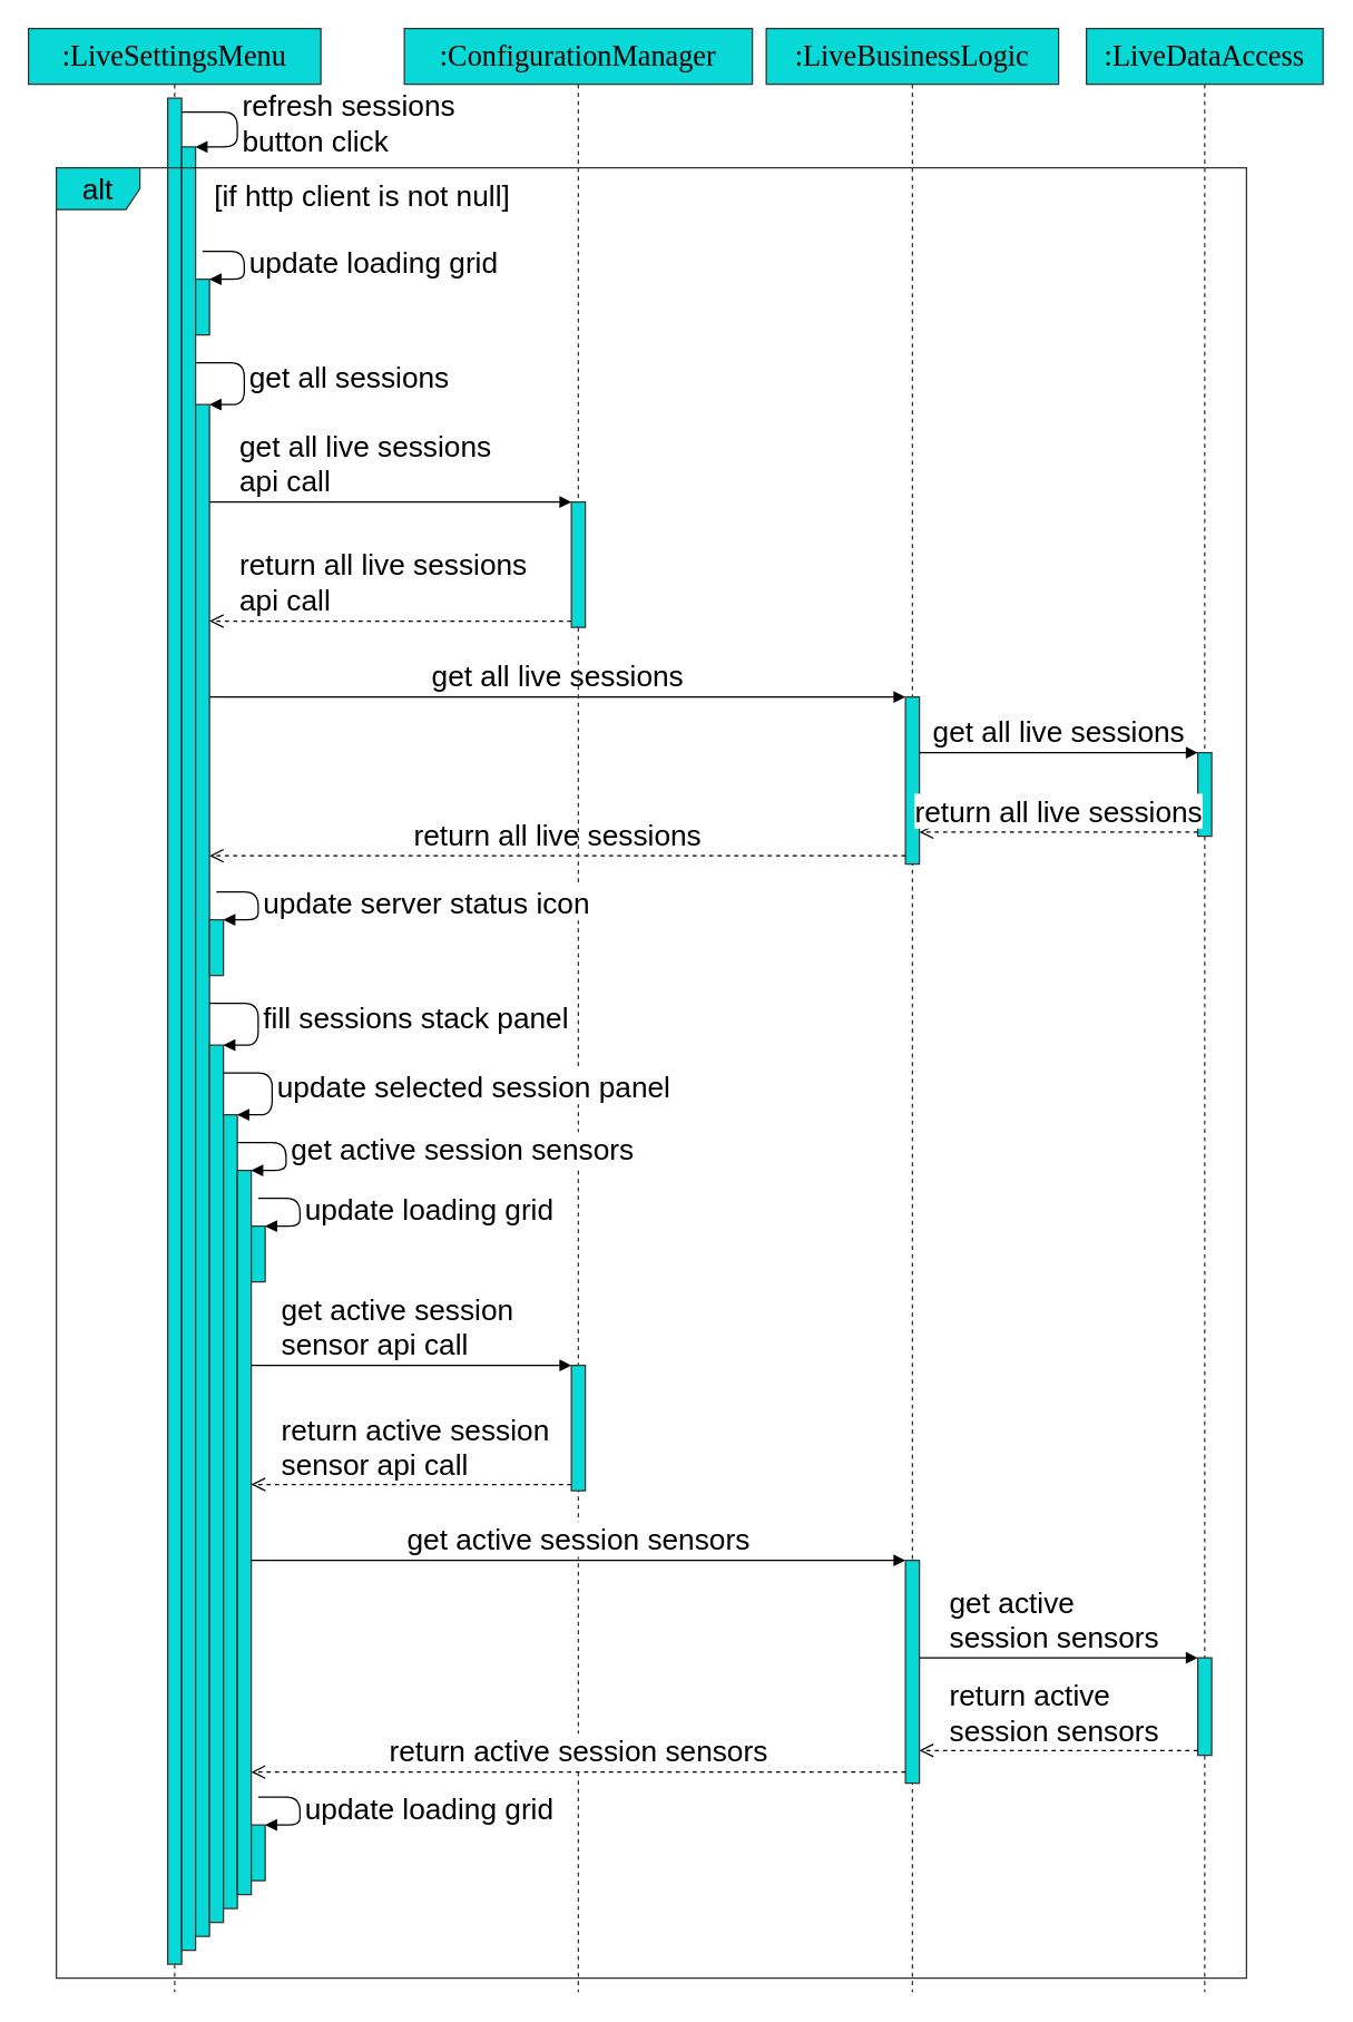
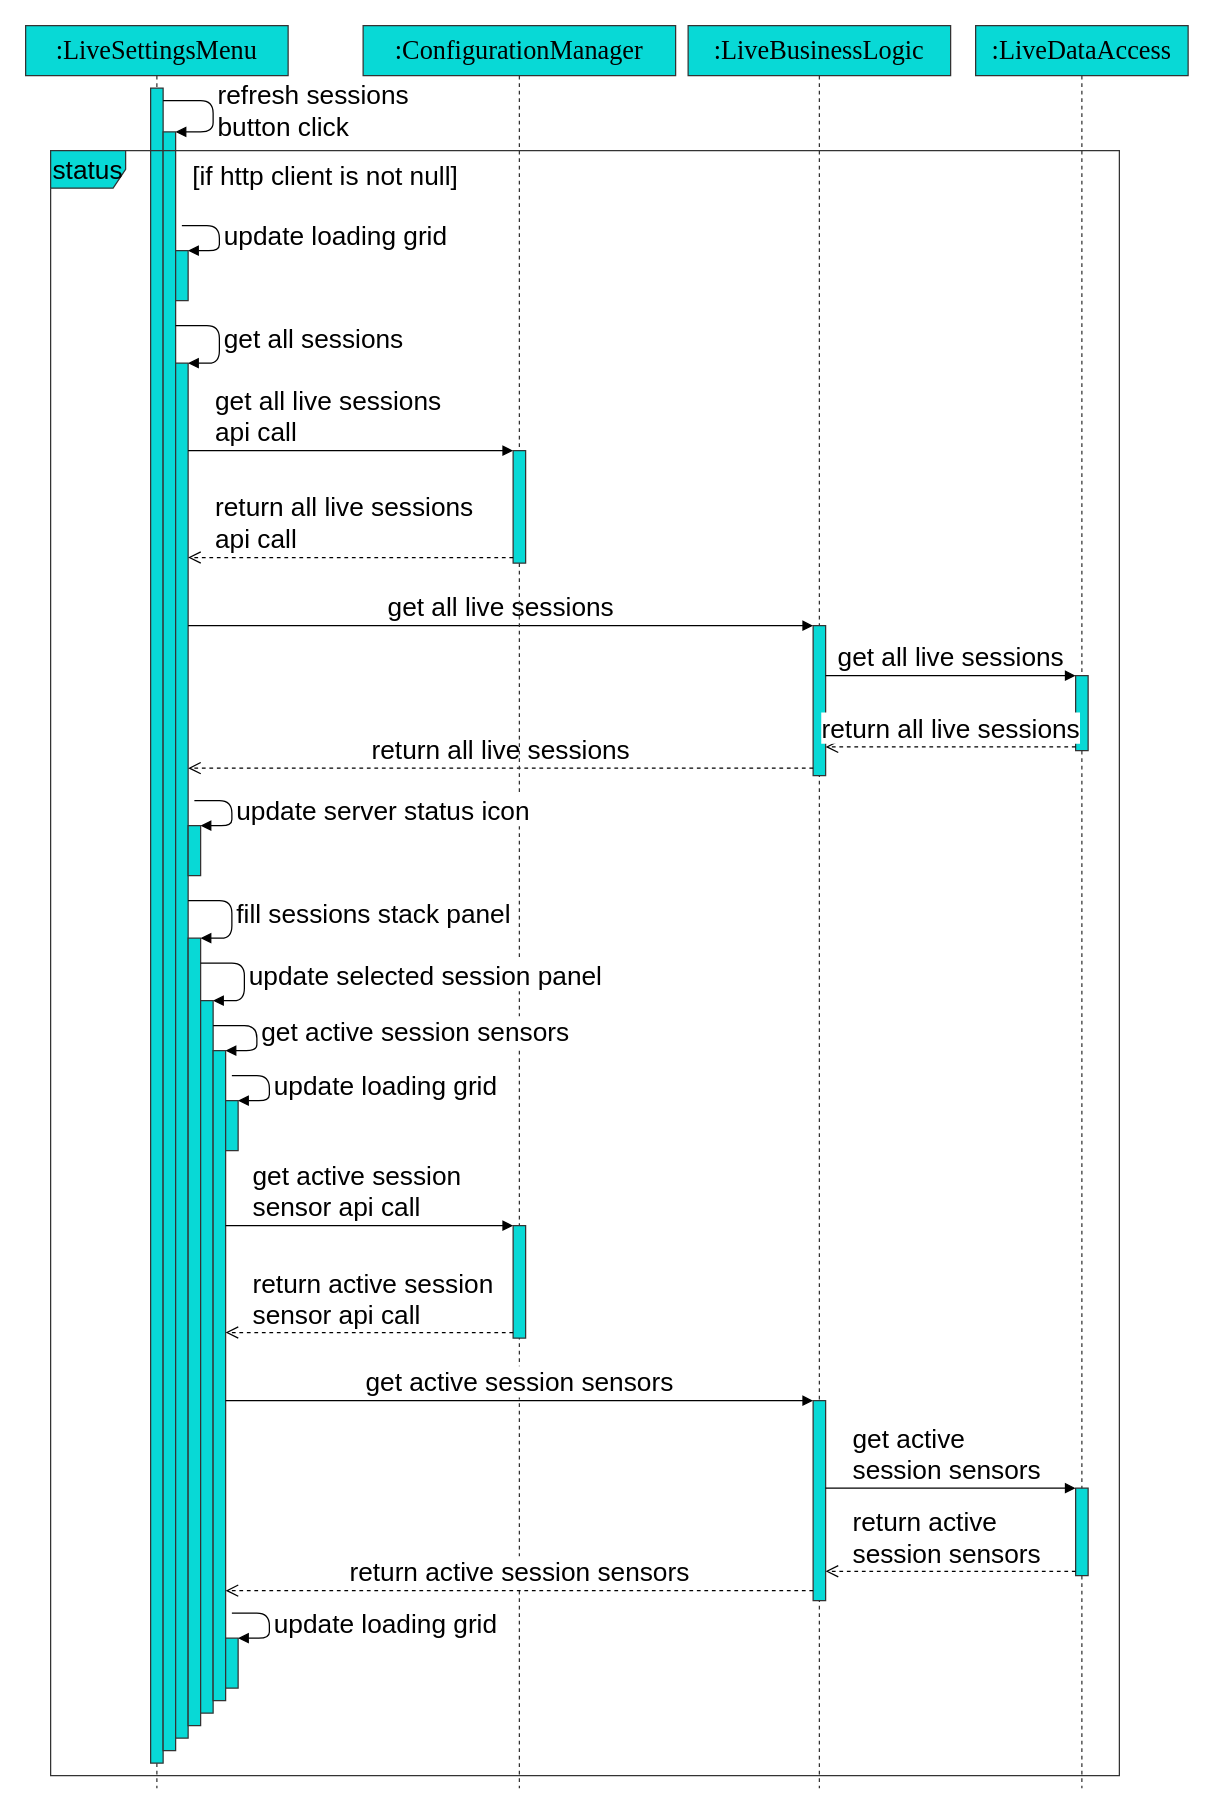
  <mxCell id="0" />
  <mxCell id="1" parent="0" />
  <mxCell id="2" value=":LiveSettingsMenu" style="shape=umlLifeline;perimeter=lifelinePerimeter;whiteSpace=wrap;html=1;container=1;collapsible=0;recursiveResize=0;outlineConnect=0;shadow=0;comic=0;labelBackgroundColor=none;strokeWidth=1;fontFamily=Verdana;fontSize=21;align=center;fillColor=#08D9D6;strokeColor=#333333;" parent="1" vertex="1"><mxGeometry x="20" y="20" width="210" height="1410" as="geometry" /></mxCell>
  <mxCell id="3" value="" style="html=1;points=[];perimeter=orthogonalPerimeter;shadow=0;comic=0;labelBackgroundColor=none;strokeWidth=1;fontFamily=Verdana;fontSize=21;align=center;fillColor=#08D9D6;strokeColor=#333333;" parent="2" vertex="1"><mxGeometry x="100" y="50" width="10" height="1340" as="geometry" /></mxCell>
  <mxCell id="4" value="" style="html=1;points=[];perimeter=orthogonalPerimeter;strokeColor=#333333;fillColor=#08D9D6;fontSize=21;" parent="1" vertex="1"><mxGeometry x="130" y="105" width="10" height="1295" as="geometry" /></mxCell>
  <mxCell id="5" value="refresh sessions&lt;br&gt;button click" style="edgeStyle=orthogonalEdgeStyle;html=1;align=left;spacingLeft=2;endArrow=block;entryX=1;entryY=0;fontSize=21;" parent="1" target="4" edge="1" source="3"><mxGeometry relative="1" as="geometry"><mxPoint x="140" y="80" as="sourcePoint" /><Array as="points"><mxPoint x="170" y="80" /><mxPoint x="170" y="105" /></Array></mxGeometry></mxCell>
  <mxCell id="6" value="" style="html=1;points=[];perimeter=orthogonalPerimeter;strokeColor=#333333;fillColor=#08D9D6;fontSize=21;" parent="1" vertex="1"><mxGeometry x="140" y="200" width="10" height="40" as="geometry" /></mxCell>
  <mxCell id="7" value="update loading grid" style="edgeStyle=orthogonalEdgeStyle;html=1;align=left;spacingLeft=2;endArrow=block;entryX=1;entryY=0;fontSize=21;" parent="1" target="6" edge="1"><mxGeometry relative="1" as="geometry"><mxPoint x="145" y="180" as="sourcePoint" /><Array as="points"><mxPoint x="175" y="180" /></Array></mxGeometry></mxCell>
  <mxCell id="8" value="" style="html=1;points=[];perimeter=orthogonalPerimeter;strokeColor=#333333;fillColor=#08D9D6;fontSize=21;" parent="1" vertex="1"><mxGeometry x="140" y="290" width="10" height="1100" as="geometry" /></mxCell>
  <mxCell id="9" value="get all sessions" style="edgeStyle=orthogonalEdgeStyle;html=1;align=left;spacingLeft=2;endArrow=block;entryX=1;entryY=0;fontSize=21;" parent="1" target="8" edge="1" source="4"><mxGeometry relative="1" as="geometry"><mxPoint x="145" y="270" as="sourcePoint" /><Array as="points"><mxPoint x="175" y="260" /><mxPoint x="175" y="290" /></Array></mxGeometry></mxCell>
  <mxCell id="10" value=":LiveBusinessLogic" style="shape=umlLifeline;perimeter=lifelinePerimeter;whiteSpace=wrap;html=1;container=1;collapsible=0;recursiveResize=0;outlineConnect=0;shadow=0;comic=0;labelBackgroundColor=none;strokeWidth=1;fontFamily=Verdana;fontSize=21;align=center;fillColor=#08D9D6;strokeColor=#333333;" parent="1" vertex="1"><mxGeometry x="550" y="20" width="210" height="1410" as="geometry" /></mxCell>
  <mxCell id="11" value="" style="html=1;points=[];perimeter=orthogonalPerimeter;strokeColor=#333333;fillColor=#08D9D6;fontSize=21;" parent="10" vertex="1"><mxGeometry x="100" y="480" width="10" height="120" as="geometry" /></mxCell>
  <mxCell id="12" value="" style="html=1;points=[];perimeter=orthogonalPerimeter;strokeColor=#333333;fillColor=#08D9D6;fontSize=21;" parent="10" vertex="1"><mxGeometry x="100" y="1100" width="10" height="160" as="geometry" /></mxCell>
  <mxCell id="13" value="get all live sessions" style="html=1;verticalAlign=bottom;endArrow=block;entryX=0;entryY=0;fontSize=21;" parent="1" source="8" target="11" edge="1"><mxGeometry relative="1" as="geometry"><mxPoint x="340" y="325" as="sourcePoint" /></mxGeometry></mxCell>
  <mxCell id="14" value="return all live sessions" style="html=1;verticalAlign=bottom;endArrow=open;dashed=1;endSize=8;exitX=0;exitY=0.95;fontSize=21;" parent="1" source="11" target="8" edge="1"><mxGeometry relative="1" as="geometry"><mxPoint x="340" y="401" as="targetPoint" /></mxGeometry></mxCell>
  <mxCell id="15" value=":ConfigurationManager" style="shape=umlLifeline;perimeter=lifelinePerimeter;whiteSpace=wrap;html=1;container=1;collapsible=0;recursiveResize=0;outlineConnect=0;shadow=0;comic=0;labelBackgroundColor=none;strokeWidth=1;fontFamily=Verdana;fontSize=21;align=center;fillColor=#08D9D6;strokeColor=#333333;" parent="1" vertex="1"><mxGeometry x="290" y="20" width="250" height="1410" as="geometry" /></mxCell>
  <mxCell id="16" value="" style="html=1;points=[];perimeter=orthogonalPerimeter;strokeColor=#333333;fillColor=#08D9D6;fontSize=21;" parent="15" vertex="1"><mxGeometry x="120" y="340" width="10" height="90" as="geometry" /></mxCell>
  <mxCell id="17" value="" style="html=1;points=[];perimeter=orthogonalPerimeter;strokeColor=#333333;fillColor=#08D9D6;fontSize=21;" parent="15" vertex="1"><mxGeometry x="120" y="960" width="10" height="90" as="geometry" /></mxCell>
  <mxCell id="18" value="get all live sessions&lt;br&gt;api call" style="html=1;verticalAlign=bottom;endArrow=block;entryX=0;entryY=0;fontSize=21;align=left;" parent="1" source="8" target="16" edge="1"><mxGeometry x="-0.846" relative="1" as="geometry"><mxPoint x="800" y="320" as="sourcePoint" /><mxPoint as="offset" /></mxGeometry></mxCell>
  <mxCell id="19" value="return&amp;nbsp;all live sessions&lt;br&gt;api call" style="html=1;verticalAlign=bottom;endArrow=open;dashed=1;endSize=8;exitX=0;exitY=0.95;fontSize=21;align=left;" parent="1" source="16" target="8" edge="1"><mxGeometry x="0.846" relative="1" as="geometry"><mxPoint x="800" y="396" as="targetPoint" /><mxPoint as="offset" /></mxGeometry></mxCell>
  <mxCell id="20" value=":LiveDataAccess" style="shape=umlLifeline;perimeter=lifelinePerimeter;whiteSpace=wrap;html=1;container=1;collapsible=0;recursiveResize=0;outlineConnect=0;shadow=0;comic=0;labelBackgroundColor=none;strokeWidth=1;fontFamily=Verdana;fontSize=21;align=center;fillColor=#08D9D6;strokeColor=#333333;" parent="1" vertex="1"><mxGeometry x="780" y="20" width="170" height="1410" as="geometry" /></mxCell>
  <mxCell id="21" value="" style="html=1;points=[];perimeter=orthogonalPerimeter;strokeColor=#333333;fillColor=#08D9D6;fontSize=21;" parent="20" vertex="1"><mxGeometry x="80" y="520" width="10" height="60" as="geometry" /></mxCell>
  <mxCell id="22" value="" style="html=1;points=[];perimeter=orthogonalPerimeter;strokeColor=#333333;fillColor=#08D9D6;fontSize=21;" parent="20" vertex="1"><mxGeometry x="80" y="1170" width="10" height="70" as="geometry" /></mxCell>
  <mxCell id="23" value="return all live sessions" style="html=1;verticalAlign=bottom;endArrow=open;dashed=1;endSize=8;exitX=0;exitY=0.95;fontSize=21;" parent="1" source="21" target="11" edge="1"><mxGeometry relative="1" as="geometry"><mxPoint x="360" y="655.25" as="targetPoint" /></mxGeometry></mxCell>
  <mxCell id="24" value="" style="html=1;points=[];perimeter=orthogonalPerimeter;strokeColor=#333333;fillColor=#08D9D6;fontSize=21;" parent="1" vertex="1"><mxGeometry x="150" y="660" width="10" height="40" as="geometry" /></mxCell>
  <mxCell id="25" value="update server status icon" style="edgeStyle=orthogonalEdgeStyle;html=1;align=left;spacingLeft=2;endArrow=block;entryX=1;entryY=0;fontSize=21;" parent="1" target="24" edge="1"><mxGeometry relative="1" as="geometry"><mxPoint x="155" y="640" as="sourcePoint" /><Array as="points"><mxPoint x="185" y="640" /></Array></mxGeometry></mxCell>
  <mxCell id="26" value="" style="html=1;points=[];perimeter=orthogonalPerimeter;strokeColor=#333333;fillColor=#08D9D6;fontSize=21;" parent="1" vertex="1"><mxGeometry x="150" y="750" width="10" height="630" as="geometry" /></mxCell>
  <mxCell id="27" value="fill sessions stack panel" style="edgeStyle=orthogonalEdgeStyle;html=1;align=left;spacingLeft=2;endArrow=block;entryX=1;entryY=0;fontSize=21;" parent="1" target="26" edge="1" source="8"><mxGeometry relative="1" as="geometry"><mxPoint x="150" y="660" as="sourcePoint" /><Array as="points"><mxPoint x="185" y="720" /><mxPoint x="185" y="750" /></Array></mxGeometry></mxCell>
  <mxCell id="28" value="" style="html=1;points=[];perimeter=orthogonalPerimeter;strokeColor=#333333;fillColor=#08D9D6;fontSize=21;" parent="1" vertex="1"><mxGeometry x="160" y="800" width="10" height="570" as="geometry" /></mxCell>
  <mxCell id="29" value="update selected session panel" style="edgeStyle=orthogonalEdgeStyle;html=1;align=left;spacingLeft=2;endArrow=block;entryX=1;entryY=0;fontSize=21;" parent="1" target="28" edge="1" source="26"><mxGeometry relative="1" as="geometry"><mxPoint x="165" y="710" as="sourcePoint" /><Array as="points"><mxPoint x="195" y="770" /><mxPoint x="195" y="800" /></Array></mxGeometry></mxCell>
  <mxCell id="30" value="" style="html=1;points=[];perimeter=orthogonalPerimeter;strokeColor=#333333;fillColor=#08D9D6;fontSize=21;" parent="1" vertex="1"><mxGeometry x="170" y="840" width="10" height="520" as="geometry" /></mxCell>
  <mxCell id="31" value="get active session sensors" style="edgeStyle=orthogonalEdgeStyle;html=1;align=left;spacingLeft=2;endArrow=block;entryX=1;entryY=0;fontSize=21;" parent="1" target="30" edge="1" source="28"><mxGeometry relative="1" as="geometry"><mxPoint x="175" y="760" as="sourcePoint" /><Array as="points"><mxPoint x="205" y="820" /><mxPoint x="205" y="840" /></Array></mxGeometry></mxCell>
  <mxCell id="32" value="" style="html=1;points=[];perimeter=orthogonalPerimeter;strokeColor=#333333;fillColor=#08D9D6;fontSize=21;" parent="1" vertex="1"><mxGeometry x="180" y="880" width="10" height="40" as="geometry" /></mxCell>
  <mxCell id="33" value="update loading grid" style="edgeStyle=orthogonalEdgeStyle;html=1;align=left;spacingLeft=2;endArrow=block;entryX=1;entryY=0;fontSize=21;" parent="1" target="32" edge="1"><mxGeometry relative="1" as="geometry"><mxPoint x="185" y="860" as="sourcePoint" /><Array as="points"><mxPoint x="215" y="860" /></Array></mxGeometry></mxCell>
  <mxCell id="34" value="get active session&lt;br&gt;sensor api call" style="html=1;verticalAlign=bottom;endArrow=block;entryX=0;entryY=0;fontSize=21;align=left;" parent="1" source="30" target="17" edge="1"><mxGeometry x="-0.826" relative="1" as="geometry"><mxPoint x="150" y="900" as="sourcePoint" /><mxPoint as="offset" /></mxGeometry></mxCell>
  <mxCell id="35" value="return active session&lt;br&gt;sensor api call" style="html=1;verticalAlign=bottom;endArrow=open;dashed=1;endSize=8;exitX=0;exitY=0.95;fontSize=21;align=left;" parent="1" source="17" target="30" edge="1"><mxGeometry x="0.826" relative="1" as="geometry"><mxPoint x="150" y="976" as="targetPoint" /><mxPoint as="offset" /></mxGeometry></mxCell>
  <mxCell id="36" value="get active session sensors" style="html=1;verticalAlign=bottom;endArrow=block;entryX=0;entryY=0;fontSize=21;" parent="1" source="30" target="12" edge="1"><mxGeometry relative="1" as="geometry"><mxPoint x="150" y="1040" as="sourcePoint" /></mxGeometry></mxCell>
  <mxCell id="37" value="return active session sensors" style="html=1;verticalAlign=bottom;endArrow=open;dashed=1;endSize=8;exitX=0;exitY=0.95;fontSize=21;" parent="1" source="12" target="30" edge="1"><mxGeometry relative="1" as="geometry"><mxPoint x="150" y="1125.5" as="targetPoint" /></mxGeometry></mxCell>
  <mxCell id="38" value="return active&lt;br&gt;session sensors" style="html=1;verticalAlign=bottom;endArrow=open;dashed=1;endSize=8;exitX=0;exitY=0.95;fontSize=21;align=left;" parent="1" source="22" target="12" edge="1"><mxGeometry x="0.8" relative="1" as="geometry"><mxPoint x="390" y="1145.5" as="targetPoint" /><mxPoint as="offset" /></mxGeometry></mxCell>
  <mxCell id="39" value="" style="html=1;points=[];perimeter=orthogonalPerimeter;strokeColor=#333333;fillColor=#08D9D6;fontSize=21;" parent="1" vertex="1"><mxGeometry x="180" y="1310" width="10" height="40" as="geometry" /></mxCell>
  <mxCell id="40" value="update loading grid" style="edgeStyle=orthogonalEdgeStyle;html=1;align=left;spacingLeft=2;endArrow=block;entryX=1;entryY=0;fontSize=21;" parent="1" target="39" edge="1"><mxGeometry relative="1" as="geometry"><mxPoint x="185" y="1290" as="sourcePoint" /><Array as="points"><mxPoint x="215" y="1290" /></Array></mxGeometry></mxCell>
  <mxCell id="41" value="[if http client is not null]" style="text;html=1;strokeColor=none;fillColor=none;align=center;verticalAlign=middle;whiteSpace=wrap;fontSize=21;" parent="1" vertex="1"><mxGeometry x="140" y="130" width="240" height="20" as="geometry" /></mxCell>
  <mxCell id="42" value="get all live sessions" style="html=1;verticalAlign=bottom;endArrow=block;entryX=0;entryY=0;fontSize=21;" parent="1" target="21" edge="1" source="11"><mxGeometry relative="1" as="geometry"><mxPoint x="660" y="470" as="sourcePoint" /></mxGeometry></mxCell>
  <mxCell id="43" value="get active&lt;br&gt;session sensors" style="html=1;verticalAlign=bottom;endArrow=block;entryX=0;entryY=0;fontSize=21;align=left;" parent="1" target="22" edge="1" source="12"><mxGeometry x="-0.8" relative="1" as="geometry"><mxPoint x="640" y="1060" as="sourcePoint" /><mxPoint as="offset" /></mxGeometry></mxCell>
- <mxCell id="44" value="alt" style="shape=umlFrame;whiteSpace=wrap;html=1;strokeColor=#333333;fillColor=#08D9D6;fontSize=21;" parent="1" vertex="1"><mxGeometry x="40" y="120" width="855" height="1300" as="geometry" /></mxCell>
+ <mxCell id="44" value="status" style="shape=umlFrame;whiteSpace=wrap;html=1;strokeColor=#333333;fillColor=#08D9D6;fontSize=21;" parent="1" vertex="1"><mxGeometry x="40" y="120" width="855" height="1300" as="geometry" /></mxCell>
